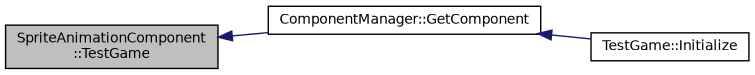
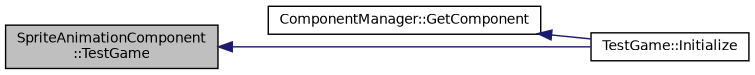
  digraph {
    rankdir=LR
    node [color=black fillcolor=white fontname=Helvetica fontsize=10 shape=record style=filled]
    edge [color=midnightblue dir=back fontname=Helvetica fontsize=10 labelfontname=Helvetica labelfontsize=10 style=solid]
    n1 [fillcolor=grey75 fontcolor=black height=0.2 label="SpriteAnimationComponent\l::TestGame" width=0.4]
    n2 [height=0.2 label="ComponentManager::GetComponent" width=0.4]
    n3 [height=0.2 label="TestGame::Initialize" width=0.4]
-   n1 -> n2
+   n1 -> n3
    n2 -> n3
  }
